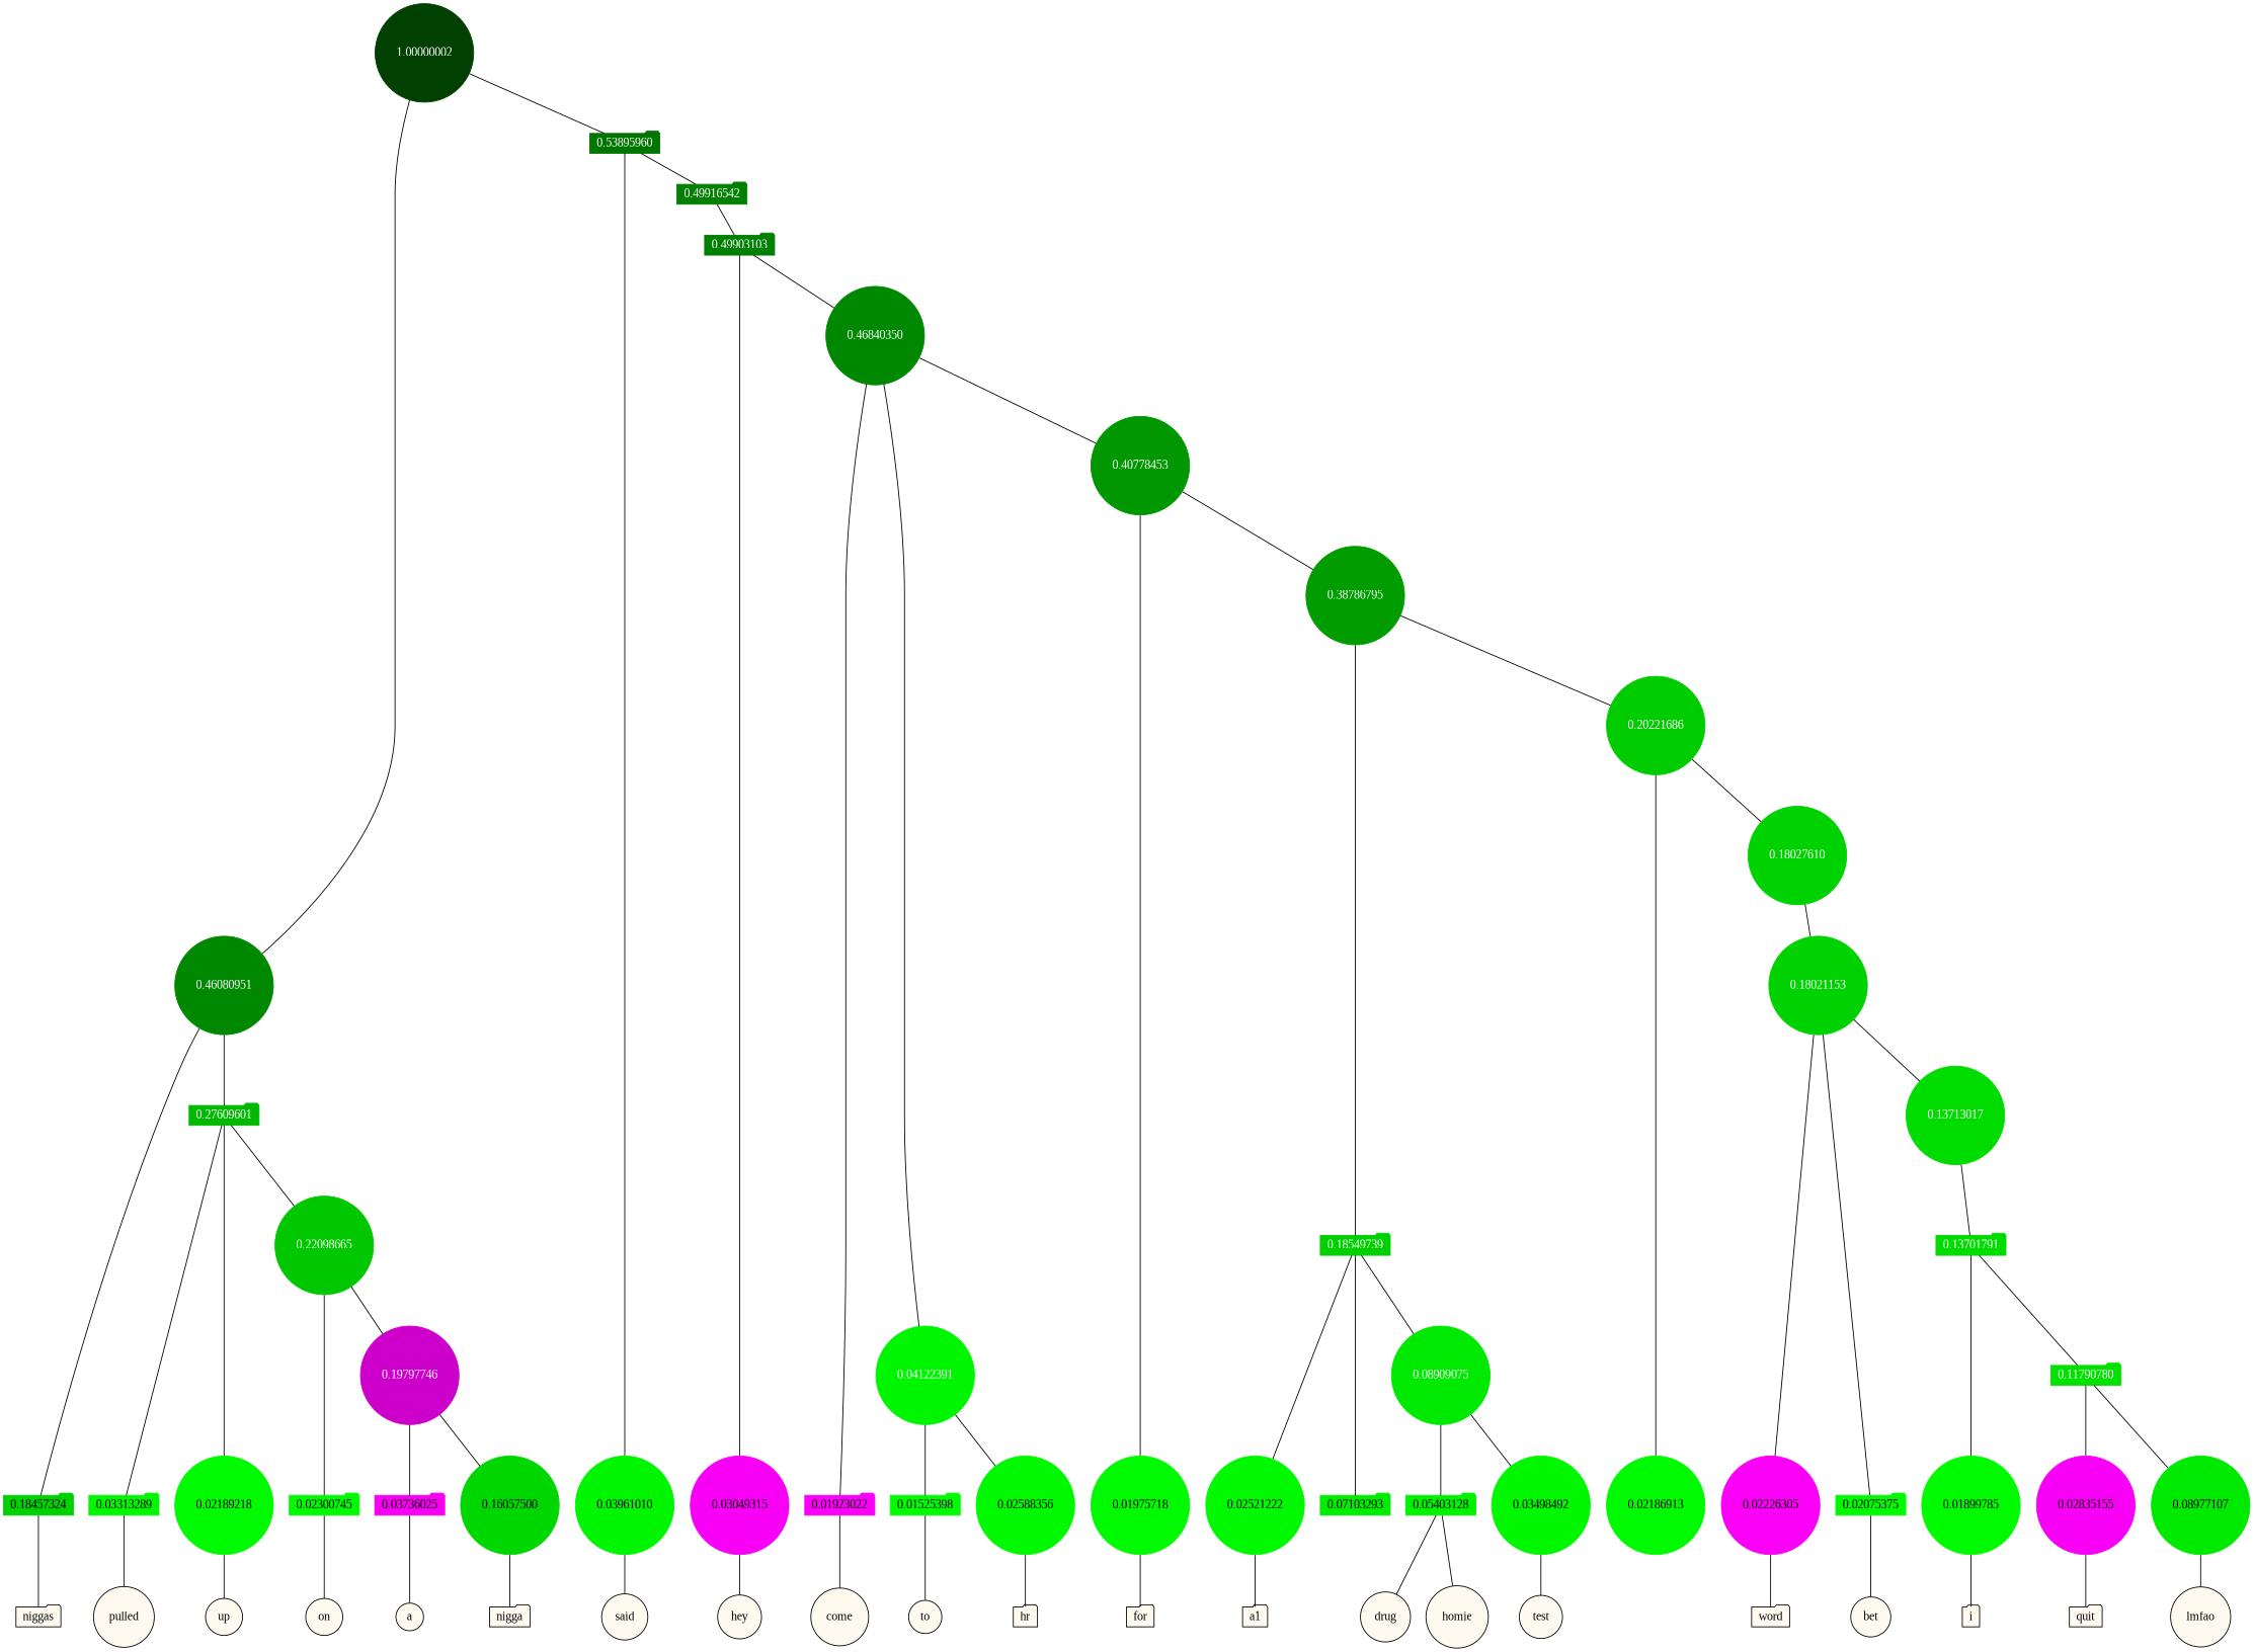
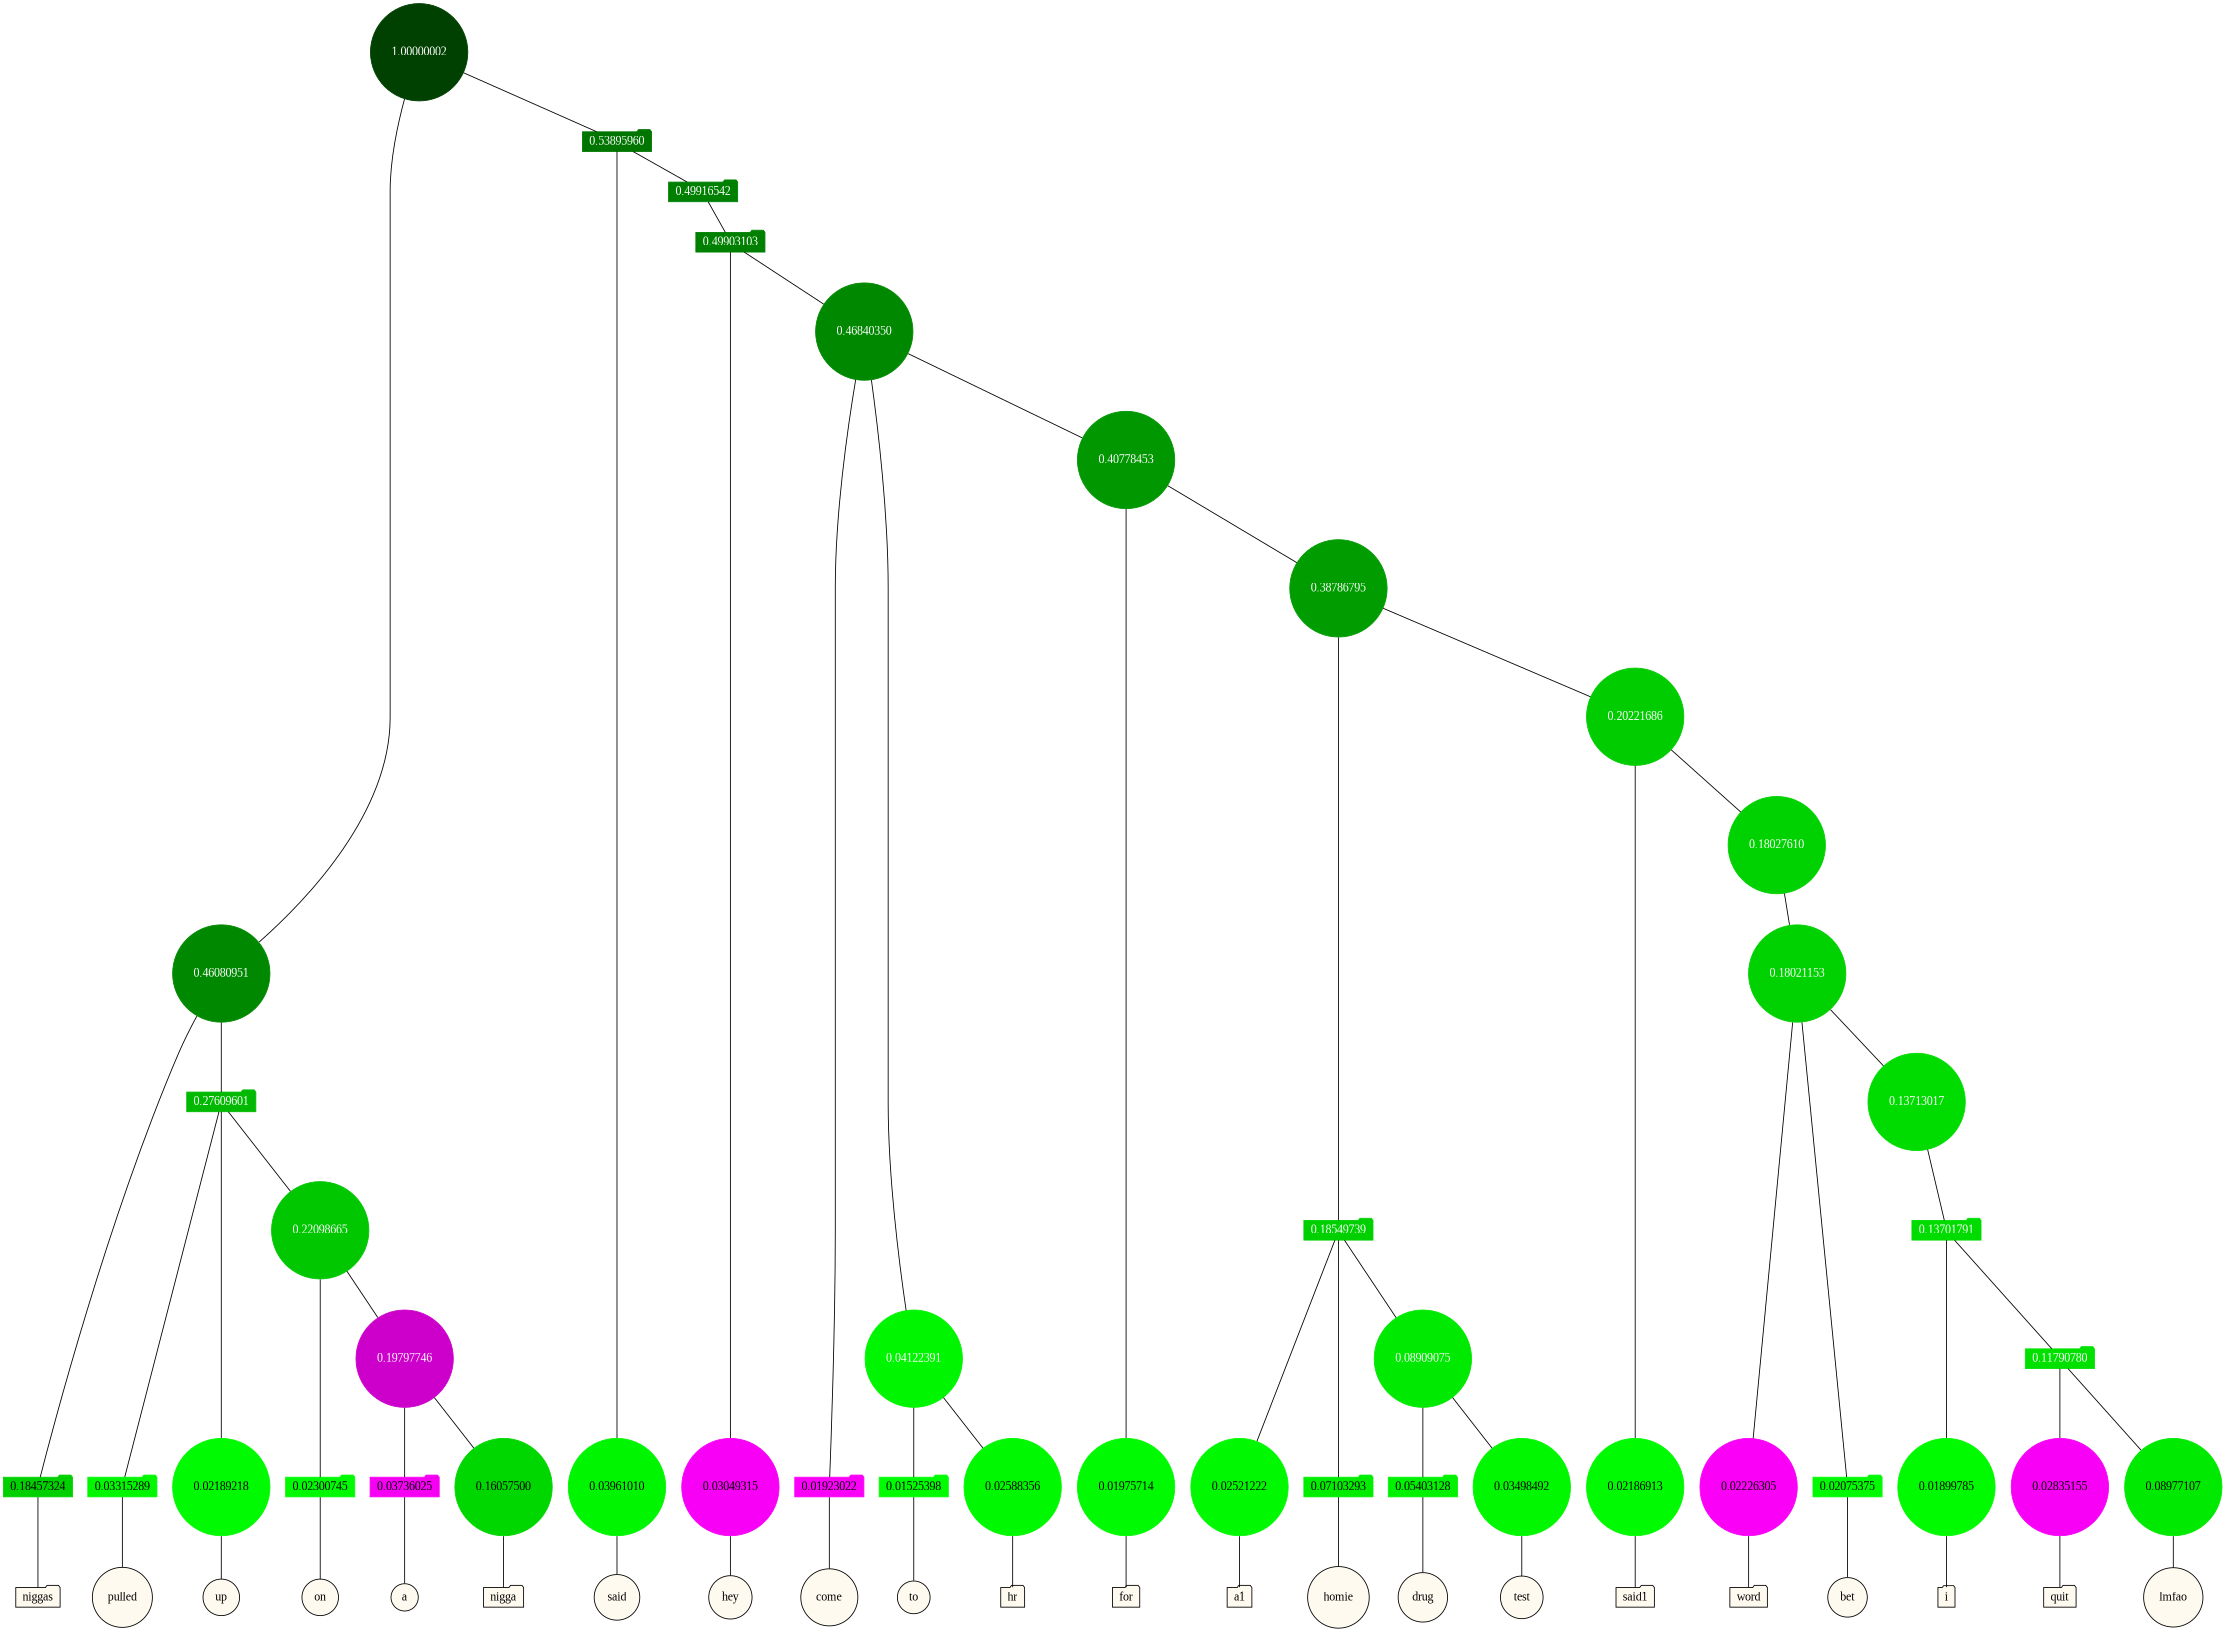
  graph {
    fontname="Liberation Serif"
    node [color=black fontname="Liberation Serif" format=png nodesep=0.001 ordering=out overlap_scaling=0.01 ranksep=0.001 shape=circle style=filled]
    edge [fontname="Liberation Serif"]
    n1 [fillcolor=floralwhite height=0.15 label=niggas shape=folder style="filled,solid" width=0.15]
    n2 [fillcolor=floralwhite height=0.15 label=pulled style="filled,solid" width=0.15]
    n3 [fillcolor=floralwhite height=0.15 label=up style="filled,solid" width=0.15]
    n4 [fillcolor=floralwhite height=0.15 label=on style="filled,solid" width=0.15]
    n5 [fillcolor=floralwhite height=0.15 label=a style="filled,solid" width=0.15]
    n6 [fillcolor=floralwhite height=0.15 label=nigga shape=folder style="filled,solid" width=0.15]
    n7 [fillcolor=floralwhite height=0.15 label=said style="filled,solid" width=0.15]
    n8 [fillcolor=floralwhite height=0.15 label=hey style="filled,solid" width=0.15]
    n9 [fillcolor=floralwhite height=0.15 label=come style="filled,solid" width=0.15]
    n10 [fillcolor=floralwhite height=0.15 label=to style="filled,solid" width=0.15]
    n11 [fillcolor=floralwhite height=0.15 label=hr shape=folder style="filled,solid" width=0.15]
    n12 [fillcolor=floralwhite height=0.15 label=for shape=folder style="filled,solid" width=0.15]
    n13 [fillcolor=floralwhite height=0.15 label=a1 shape=folder style="filled,solid" width=0.15]
    n14 [fillcolor=floralwhite height=0.15 label=drug style="filled,solid" width=0.15]
    n15 [fillcolor=floralwhite height=0.15 label=test style="filled,solid" width=0.15]
    n16 [fillcolor=floralwhite height=0.15 label=homie style="filled,solid" width=0.15]
+   n17 [fillcolor=floralwhite height=0.15 label=said1 shape=folder style="filled,solid" width=0.15]
    n18 [fillcolor=floralwhite height=0.15 label=word shape=folder style="filled,solid" width=0.15]
    n19 [fillcolor=floralwhite height=0.15 label=bet style="filled,solid" width=0.15]
    n20 [fillcolor=floralwhite height=0.15 label=i shape=folder style="filled,solid" width=0.15]
    n21 [fillcolor=floralwhite height=0.15 label=quit shape=folder style="filled,solid" width=0.15]
    n22 [fillcolor=floralwhite height=0.15 label=lmfao style="filled,solid" width=0.15]
    n23 [color="0.334 1.000 0.815" fontcolor=black height=0.15 label=0.18457324 shape=folder width=0.15]
-   n24 [color="0.334 1.000 0.967" fontcolor=black height=0.15 label=0.03313289 shape=folder width=0.15]
+   n24 [color="0.334 1.000 0.967" fontcolor=black height=0.15 label=0.03315289 shape=folder width=0.15]
    n25 [color="0.334 1.000 0.978" fontcolor=black height=0.15 label=0.02189218 width=0.15]
    n26 [color="0.334 1.000 0.977" fontcolor=black height=0.15 label=0.02300745 shape=folder width=0.15]
    n27 [color="0.835 1.000 0.963" fontcolor=black height=0.15 label=0.03736025 shape=folder width=0.15]
    n28 [color="0.334 1.000 0.839" fontcolor=black height=0.15 label=0.16057500 width=0.15]
    n29 [color="0.334 1.000 0.960" fontcolor=black height=0.15 label=0.03961010 width=0.15]
    n30 [color="0.835 1.000 0.970" fontcolor=black height=0.15 label=0.03049315 width=0.15]
    n31 [color="0.835 1.000 0.981" fontcolor=black height=0.15 label=0.01923022 shape=folder width=0.15]
    n32 [color="0.334 1.000 0.985" fontcolor=black height=0.15 label=0.01525398 shape=folder width=0.15]
    n33 [color="0.334 1.000 0.974" fontcolor=black height=0.15 label=0.02588356 width=0.15]
-   n34 [color="0.334 1.000 0.980" fontcolor=black height=0.15 label=0.01975718 width=0.15]
+   n34 [color="0.334 1.000 0.980" fontcolor=black height=0.15 label=0.01975714 width=0.15]
    n35 [color="0.334 1.000 0.975" fontcolor=black height=0.15 label=0.02521222 width=0.15]
    n36 [color="0.334 1.000 0.946" fontcolor=black height=0.15 label=0.05403128 shape=folder width=0.15]
    n37 [color="0.334 1.000 0.965" fontcolor=black height=0.15 label=0.03498492 width=0.15]
    n38 [color="0.334 1.000 0.929" fontcolor=black height=0.15 label=0.07103293 shape=folder width=0.15]
    n39 [color="0.334 1.000 0.978" fontcolor=black height=0.15 label=0.02186913 width=0.15]
    n40 [color="0.835 1.000 0.978" fontcolor=black height=0.15 label=0.02226305 width=0.15]
    n41 [color="0.334 1.000 0.979" fontcolor=black height=0.15 label=0.02075375 shape=folder width=0.15]
    n42 [color="0.334 1.000 0.981" fontcolor=black height=0.15 label=0.01899785 width=0.15]
    n43 [color="0.835 1.000 0.972" fontcolor=black height=0.15 label=0.02835155 width=0.15]
    n44 [color="0.334 1.000 0.911" fontcolor=black height=0.15 label=0.08977107 width=0.15]
    n45 [color="0.334 1.000 0.250" fontcolor=grey99 height=0.15 label=1.00000002 width=0.15]
    n46 [color="0.334 1.000 0.539" fontcolor=grey99 height=0.15 label=0.46080951 width=0.15]
    n47 [color="0.334 1.000 0.461" fontcolor=grey99 height=0.15 label=0.53895960 shape=folder width=0.15]
    n48 [color="0.334 1.000 0.724" fontcolor=grey99 height=0.15 label=0.27609601 shape=folder width=0.15]
    n49 [color="0.334 1.000 0.501" fontcolor=grey99 height=0.15 label=0.49916542 shape=folder width=0.15]
    n50 [color="0.334 1.000 0.779" fontcolor=grey99 height=0.15 label=0.22098665 width=0.15]
    n51 [color="0.334 1.000 0.501" fontcolor=grey99 height=0.15 label=0.49903103 shape=folder width=0.15]
    n52 [color="0.835 1.000 0.802" fontcolor=grey99 height=0.15 label=0.19797746 width=0.15]
    n53 [color="0.334 1.000 0.532" fontcolor=grey99 height=0.15 label=0.46840350 width=0.15]
    n54 [color="0.334 1.000 0.959" fontcolor=grey99 height=0.15 label=0.04122391 width=0.15]
    n55 [color="0.334 1.000 0.592" fontcolor=grey99 height=0.15 label=0.40778453 width=0.15]
    n56 [color="0.334 1.000 0.612" fontcolor=grey99 height=0.15 label=0.38786795 width=0.15]
    n57 [color="0.334 1.000 0.815" fontcolor=grey99 height=0.15 label=0.18549739 shape=folder width=0.15]
    n58 [color="0.334 1.000 0.798" fontcolor=grey99 height=0.15 label=0.20221686 width=0.15]
    n59 [color="0.334 1.000 0.911" fontcolor=grey99 height=0.15 label=0.08909075 width=0.15]
    n60 [color="0.334 1.000 0.820" fontcolor=grey99 height=0.15 label=0.18027610 width=0.15]
    n61 [color="0.334 1.000 0.820" fontcolor=grey99 height=0.15 label=0.18021153 width=0.15]
    n62 [color="0.334 1.000 0.863" fontcolor=grey99 height=0.15 label=0.13713017 width=0.15]
    n63 [color="0.334 1.000 0.863" fontcolor=grey99 height=0.15 label=0.13701791 shape=folder width=0.15]
    n64 [color="0.334 1.000 0.882" fontcolor=grey99 height=0.15 label=0.11790780 shape=folder width=0.15]
    subgraph sub_1 {
      rank=same
      n1
      n2
      n3
      n4
      n5
      n6
      n7
      n8
      n9
      n10
      n11
      n12
      n13
      n14
      n15
      n16
+     n17
      n18
      n19
      n20
      n21
      n22
    }
    subgraph sub_2 {
      rank=same
      n23
      n24
      n25
      n26
      n27
      n28
      n29
      n30
      n31
      n32
      n33
      n34
      n35
      n36
      n37
      n38
      n39
      n40
      n41
      n42
      n43
      n44
    }
    n23 -- n1
    n24 -- n2
    n25 -- n3
    n26 -- n4
    n27 -- n5
    n28 -- n6
    n29 -- n7
    n30 -- n8
    n31 -- n9
    n32 -- n10
    n33 -- n11
    n34 -- n12
    n35 -- n13
    n36 -- n14
    n37 -- n15
-   n36 -- n16
+   n38 -- n16
+   n39 -- n17
    n40 -- n18
    n41 -- n19
    n42 -- n20
    n43 -- n21
    n44 -- n22
    n45 -- n46
    n45 -- n47
    n46 -- n23
    n46 -- n48
    n47 -- n29
    n47 -- n49
    n48 -- n24
    n48 -- n25
    n48 -- n50
    n49 -- n51
    n50 -- n26
    n50 -- n52
    n51 -- n30
    n51 -- n53
    n52 -- n27
    n52 -- n28
    n53 -- n31
    n53 -- n54
    n53 -- n55
    n54 -- n32
    n54 -- n33
    n55 -- n34
    n55 -- n56
    n56 -- n57
    n56 -- n58
    n57 -- n35
    n57 -- n38
    n57 -- n59
    n58 -- n39
    n58 -- n60
    n59 -- n36
    n59 -- n37
    n60 -- n61
    n61 -- n40
    n61 -- n41
    n61 -- n62
    n62 -- n63
    n63 -- n42
    n63 -- n64
    n64 -- n43
    n64 -- n44
  }
